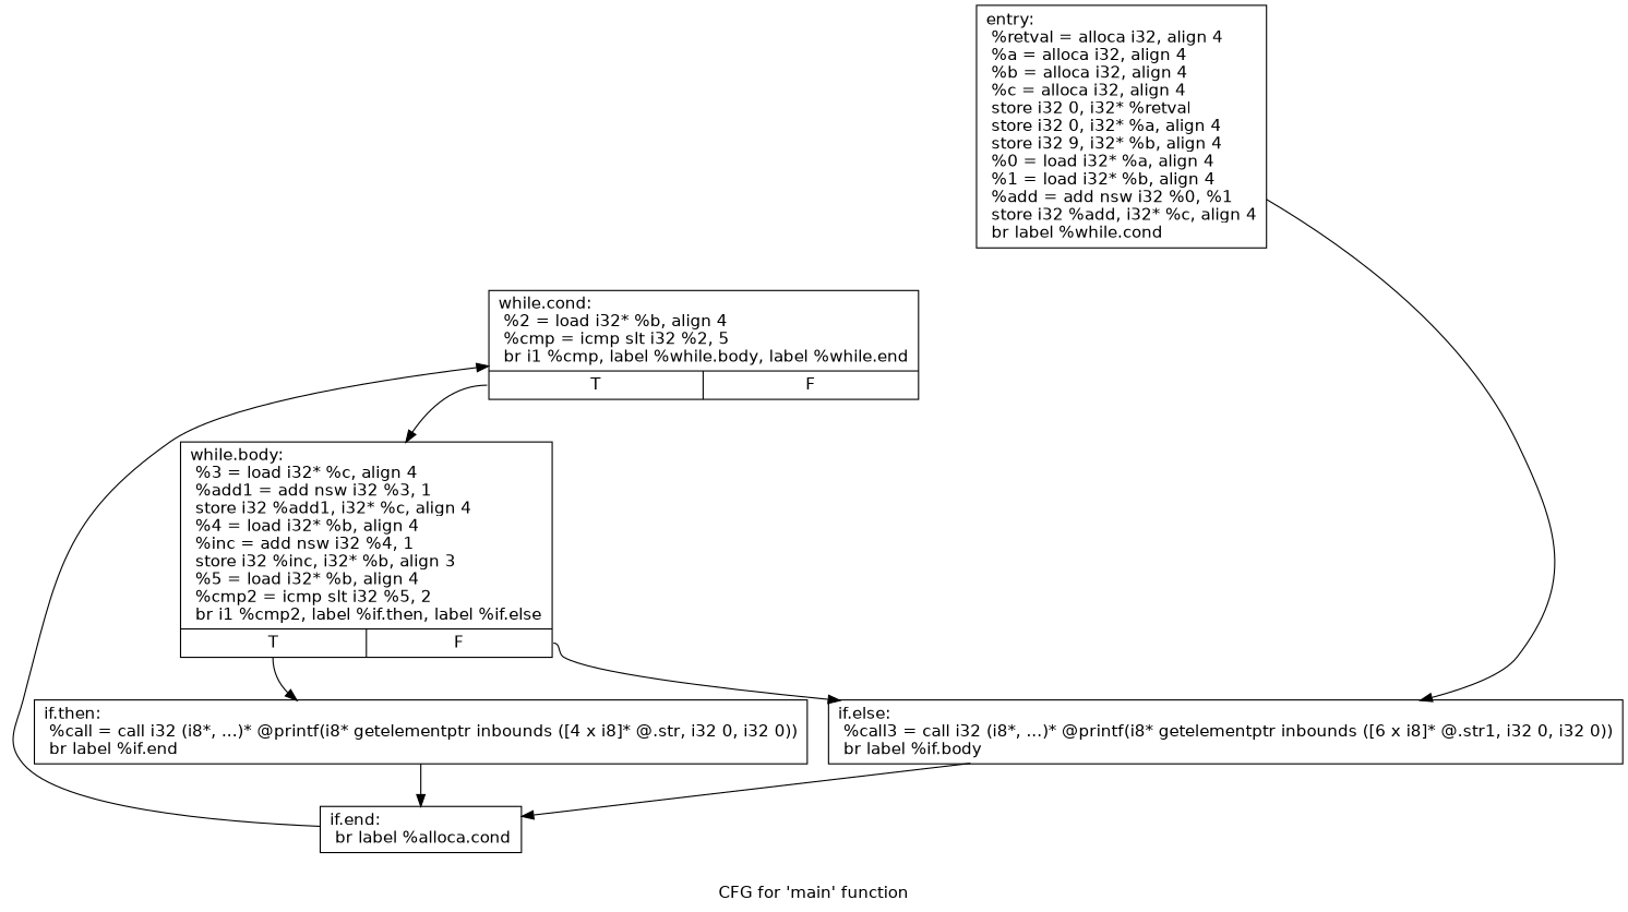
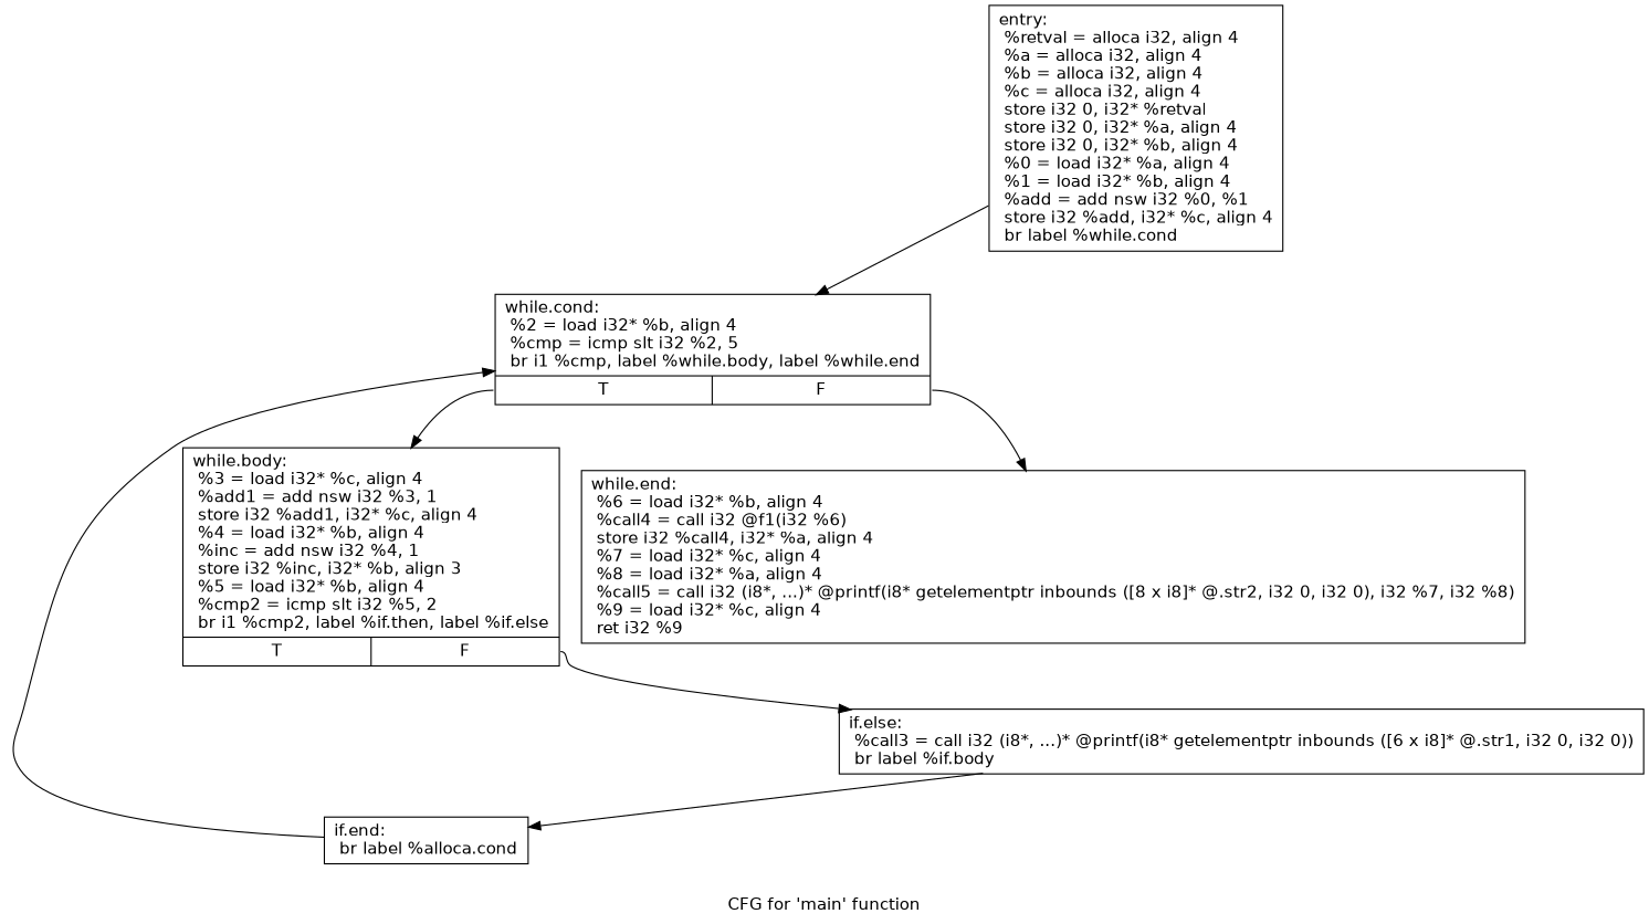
  digraph {
    fontname="DejaVu Sans"
    label="CFG for 'main' function"
    node [fontname="DejaVu Sans" shape=record]
    edge [fontname="DejaVu Sans"]
-   n1 [label="{entry:\l  %retval = alloca i32, align 4\l  %a = alloca i32, align 4\l  %b = alloca i32, align 4\l  %c = alloca i32, align 4\l  store i32 0, i32* %retval\l  store i32 0, i32* %a, align 4\l  store i32 9, i32* %b, align 4\l  %0 = load i32* %a, align 4\l  %1 = load i32* %b, align 4\l  %add = add nsw i32 %0, %1\l  store i32 %add, i32* %c, align 4\l  br label %while.cond\l}"]
+   n1 [label="{entry:\l  %retval = alloca i32, align 4\l  %a = alloca i32, align 4\l  %b = alloca i32, align 4\l  %c = alloca i32, align 4\l  store i32 0, i32* %retval\l  store i32 0, i32* %a, align 4\l  store i32 0, i32* %b, align 4\l  %0 = load i32* %a, align 4\l  %1 = load i32* %b, align 4\l  %add = add nsw i32 %0, %1\l  store i32 %add, i32* %c, align 4\l  br label %while.cond\l}"]
    n2 [label="{while.cond:                                       \l  %2 = load i32* %b, align 4\l  %cmp = icmp slt i32 %2, 5\l  br i1 %cmp, label %while.body, label %while.end\l|{<s0>T|<s1>F}}"]
    n3 [label="{while.body:                                       \l  %3 = load i32* %c, align 4\l  %add1 = add nsw i32 %3, 1\l  store i32 %add1, i32* %c, align 4\l  %4 = load i32* %b, align 4\l  %inc = add nsw i32 %4, 1\l  store i32 %inc, i32* %b, align 3\l  %5 = load i32* %b, align 4\l  %cmp2 = icmp slt i32 %5, 2\l  br i1 %cmp2, label %if.then, label %if.else\l|{<s0>T|<s1>F}}"]
-   n5 [label="{if.then:                                          \l  %call = call i32 (i8*, ...)* @printf(i8* getelementptr inbounds ([4 x i8]* @.str, i32 0, i32 0))\l  br label %if.end\l}"]
+   n4 [label="{while.end:                                        \l  %6 = load i32* %b, align 4\l  %call4 = call i32 @f1(i32 %6)\l  store i32 %call4, i32* %a, align 4\l  %7 = load i32* %c, align 4\l  %8 = load i32* %a, align 4\l  %call5 = call i32 (i8*, ...)* @printf(i8* getelementptr inbounds ([8 x i8]* @.str2, i32 0, i32 0), i32 %7, i32 %8)\l  %9 = load i32* %c, align 4\l  ret i32 %9\l}"]
    n6 [label="{if.else:                                          \l  %call3 = call i32 (i8*, ...)* @printf(i8* getelementptr inbounds ([6 x i8]* @.str1, i32 0, i32 0))\l  br label %if.body\l}"]
    n7 [label="{if.end:                                           \l  br label %alloca.cond\l}"]
-   n1 -> n6
+   n1 -> n2
    n2 -> n3 [tailport=s0]
-   n3 -> n5 [tailport=s0]
+   n2 -> n4 [tailport=s1]
    n3 -> n6 [tailport=s1]
-   n5 -> n7
    n6 -> n7
    n7 -> n2
  }
